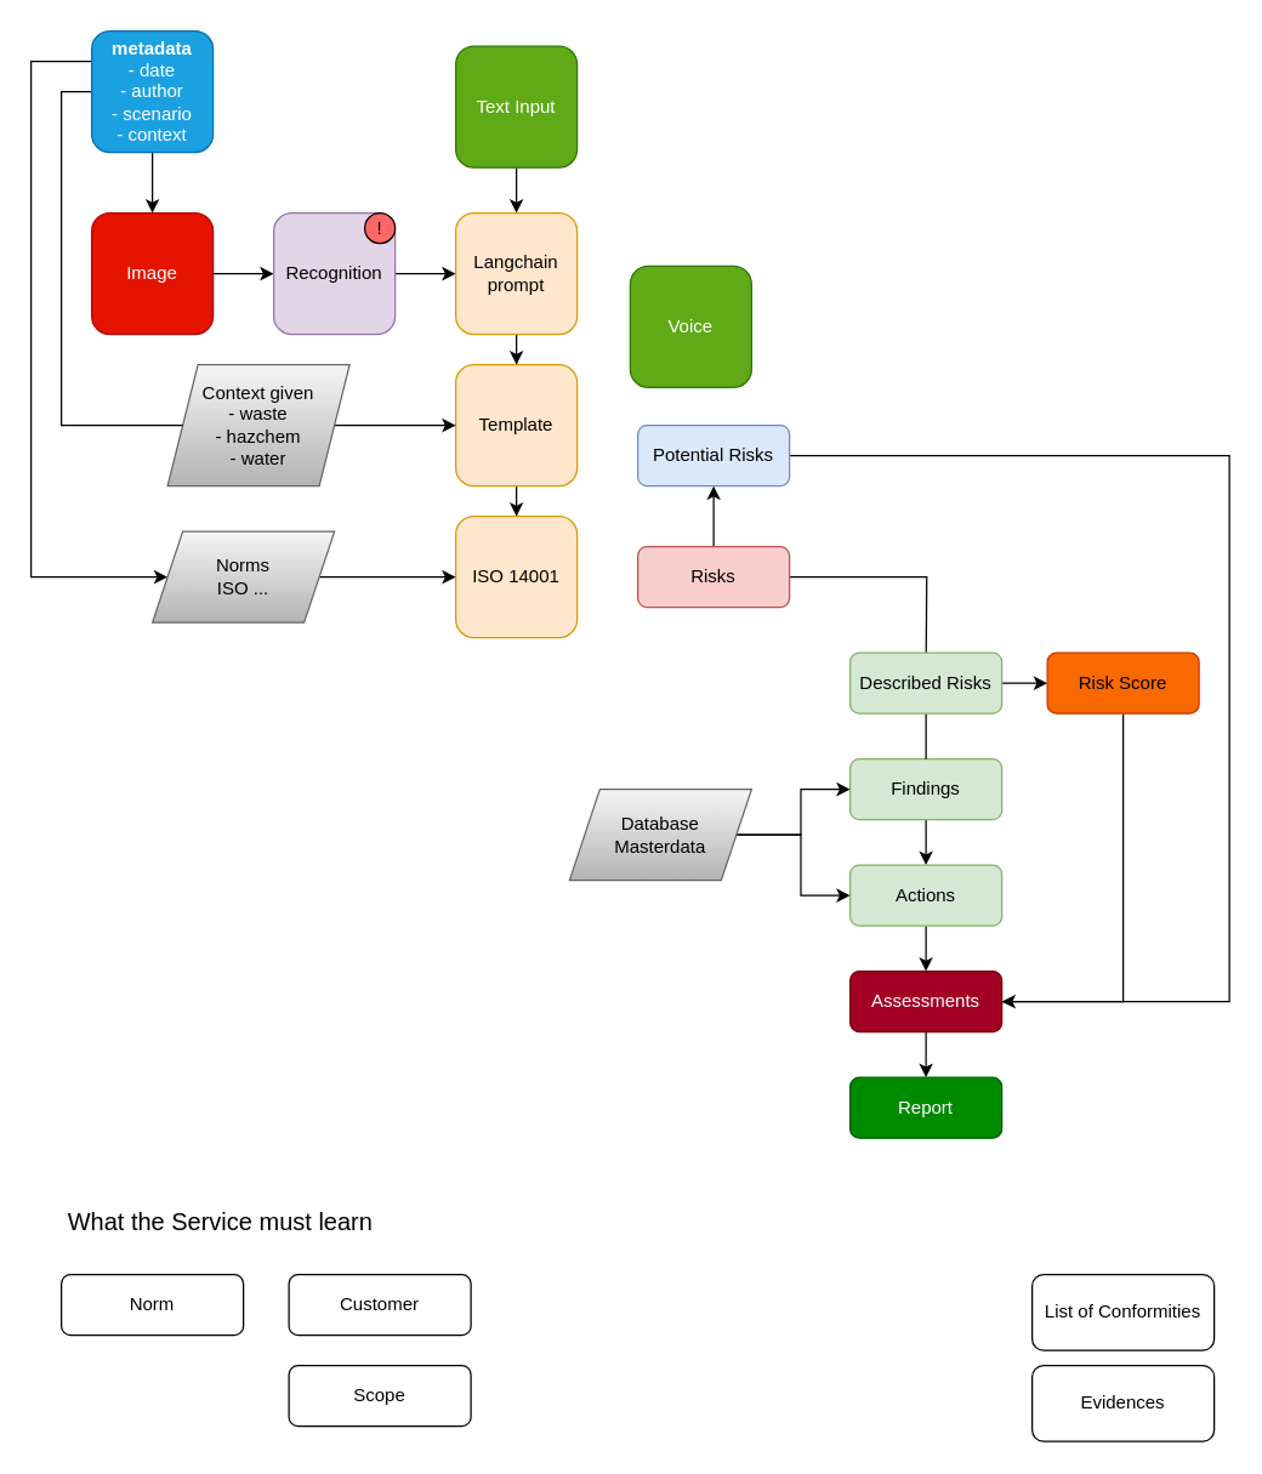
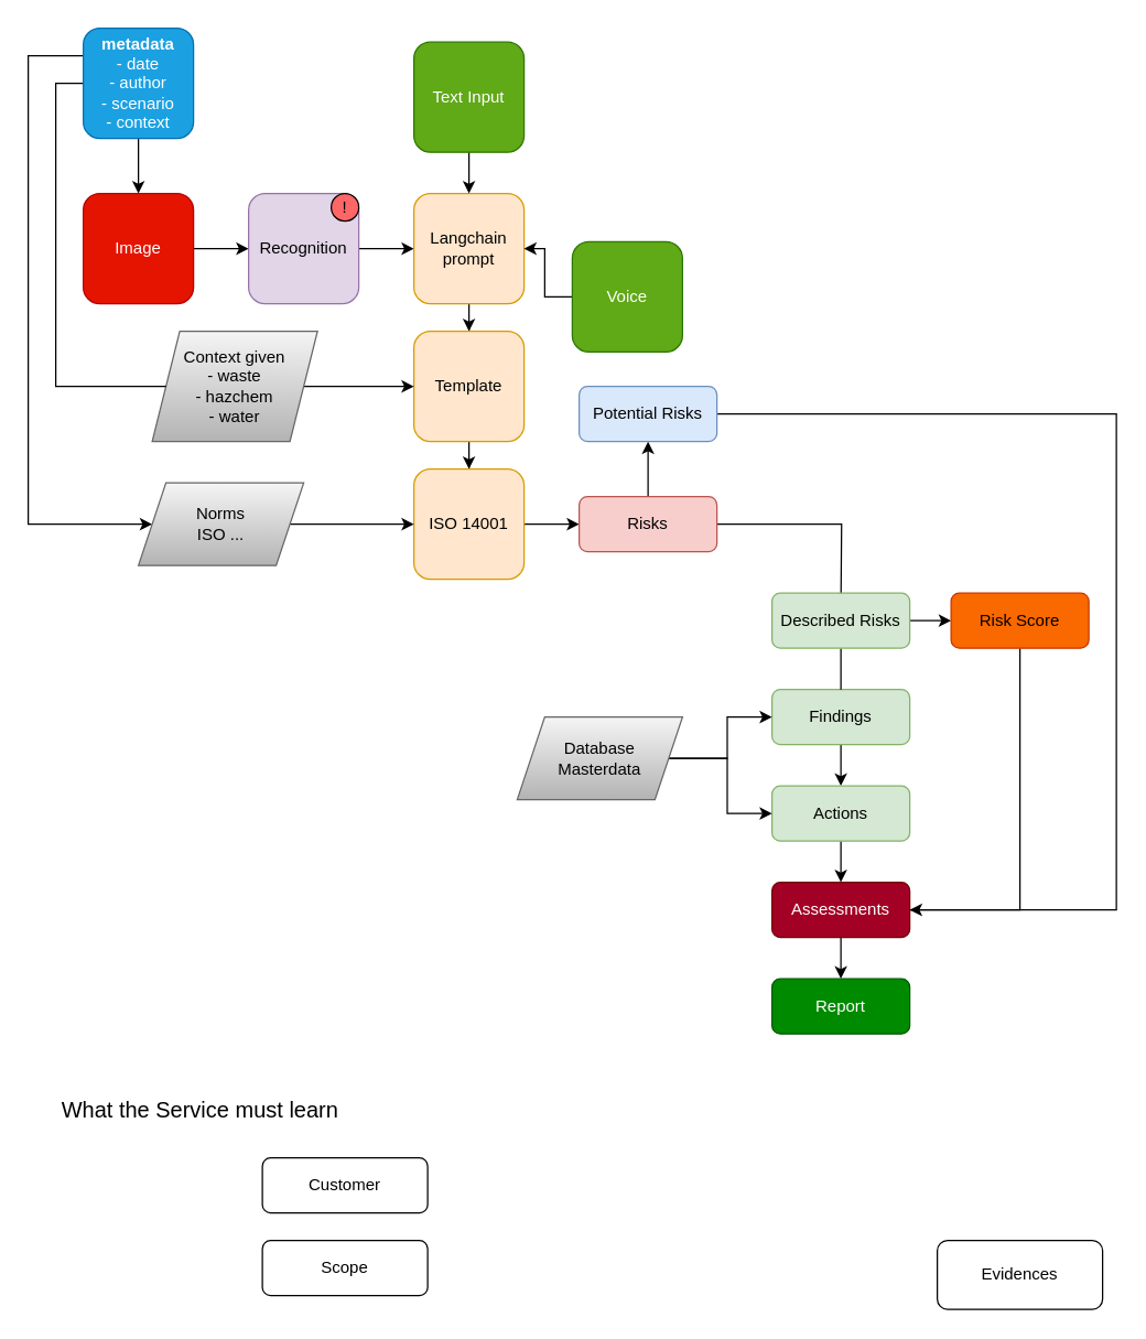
  <mxCell id="0" />
  <mxCell id="1" parent="0" />
  <mxCell id="2" value="" style="edgeStyle=orthogonalEdgeStyle;rounded=0;orthogonalLoop=1;jettySize=auto;html=1;" parent="1" source="3" target="5" edge="1"><mxGeometry relative="1" as="geometry" /></mxCell>
  <mxCell id="3" value="Image" style="whiteSpace=wrap;html=1;aspect=fixed;rounded=1;fillColor=#e51400;strokeColor=#B20000;fontColor=#ffffff;" parent="1" vertex="1"><mxGeometry x="60" y="140" width="80" height="80" as="geometry" /></mxCell>
  <mxCell id="4" value="" style="edgeStyle=orthogonalEdgeStyle;rounded=0;orthogonalLoop=1;jettySize=auto;html=1;" parent="1" source="5" target="7" edge="1"><mxGeometry relative="1" as="geometry" /></mxCell>
  <mxCell id="5" value="Recognition" style="whiteSpace=wrap;html=1;aspect=fixed;rounded=1;fillColor=#e1d5e7;strokeColor=#9673a6;" parent="1" vertex="1"><mxGeometry x="180" y="140" width="80" height="80" as="geometry" /></mxCell>
  <mxCell id="6" value="" style="edgeStyle=orthogonalEdgeStyle;rounded=0;orthogonalLoop=1;jettySize=auto;html=1;" parent="1" source="7" target="9" edge="1"><mxGeometry relative="1" as="geometry" /></mxCell>
  <mxCell id="7" value="Langchain prompt" style="whiteSpace=wrap;html=1;aspect=fixed;rounded=1;fillColor=#ffe6cc;strokeColor=#d79b00;" parent="1" vertex="1"><mxGeometry x="300" y="140" width="80" height="80" as="geometry" /></mxCell>
  <mxCell id="8" value="" style="edgeStyle=orthogonalEdgeStyle;rounded=0;orthogonalLoop=1;jettySize=auto;html=1;" parent="1" source="9" target="11" edge="1"><mxGeometry relative="1" as="geometry" /></mxCell>
  <mxCell id="9" value="Template" style="whiteSpace=wrap;html=1;aspect=fixed;rounded=1;fillColor=#ffe6cc;strokeColor=#d79b00;" parent="1" vertex="1"><mxGeometry x="300" y="240" width="80" height="80" as="geometry" /></mxCell>
+ <mxCell id="10" style="edgeStyle=orthogonalEdgeStyle;rounded=0;orthogonalLoop=1;jettySize=auto;html=1;entryX=0;entryY=0.5;entryDx=0;entryDy=0;" parent="1" source="11" target="14" edge="1"><mxGeometry relative="1" as="geometry" /></mxCell>
  <mxCell id="11" value="ISO 14001" style="whiteSpace=wrap;html=1;aspect=fixed;rounded=1;fillColor=#ffe6cc;strokeColor=#d79b00;" parent="1" vertex="1"><mxGeometry x="300" y="340" width="80" height="80" as="geometry" /></mxCell>
  <mxCell id="12" value="" style="edgeStyle=orthogonalEdgeStyle;rounded=0;orthogonalLoop=1;jettySize=auto;html=1;" parent="1" source="14" target="18" edge="1"><mxGeometry relative="1" as="geometry" /></mxCell>
  <mxCell id="13" style="edgeStyle=orthogonalEdgeStyle;rounded=0;orthogonalLoop=1;jettySize=auto;html=1;" parent="1" source="14" edge="1"><mxGeometry relative="1" as="geometry"><mxPoint x="610" y="440" as="targetPoint" /></mxGeometry></mxCell>
  <mxCell id="14" value="Risks" style="rounded=1;whiteSpace=wrap;html=1;fillColor=#f8cecc;strokeColor=#b85450;" parent="1" vertex="1"><mxGeometry x="420" y="360" width="100" height="40" as="geometry" /></mxCell>
  <mxCell id="15" value="" style="edgeStyle=orthogonalEdgeStyle;rounded=0;orthogonalLoop=1;jettySize=auto;html=1;" parent="1" source="16" target="31" edge="1"><mxGeometry relative="1" as="geometry" /></mxCell>
  <mxCell id="16" value="Findings" style="rounded=1;whiteSpace=wrap;html=1;fillColor=#d5e8d4;strokeColor=#82b366;" parent="1" vertex="1"><mxGeometry x="560" y="500" width="100" height="40" as="geometry" /></mxCell>
  <mxCell id="17" style="edgeStyle=orthogonalEdgeStyle;rounded=0;orthogonalLoop=1;jettySize=auto;html=1;entryX=0;entryY=0.5;entryDx=0;entryDy=0;" parent="1" source="18" target="33" edge="1"><mxGeometry relative="1" as="geometry"><Array as="points"><mxPoint x="810" y="300" /><mxPoint x="810" y="660" /></Array></mxGeometry></mxCell>
  <mxCell id="18" value="Potential Risks" style="rounded=1;whiteSpace=wrap;html=1;fillColor=#dae8fc;strokeColor=#6c8ebf;" parent="1" vertex="1"><mxGeometry x="420" y="280" width="100" height="40" as="geometry" /></mxCell>
  <mxCell id="19" value="" style="edgeStyle=orthogonalEdgeStyle;rounded=0;orthogonalLoop=1;jettySize=auto;html=1;endArrow=none;" parent="1" source="21" target="16" edge="1"><mxGeometry relative="1" as="geometry" /></mxCell>
  <mxCell id="20" value="" style="edgeStyle=orthogonalEdgeStyle;rounded=0;orthogonalLoop=1;jettySize=auto;html=1;" parent="1" source="21" target="35" edge="1"><mxGeometry relative="1" as="geometry" /></mxCell>
  <mxCell id="21" value="Described Risks" style="rounded=1;whiteSpace=wrap;html=1;fillColor=#d5e8d4;strokeColor=#82b366;" parent="1" vertex="1"><mxGeometry x="560" y="430" width="100" height="40" as="geometry" /></mxCell>
  <mxCell id="22" style="edgeStyle=orthogonalEdgeStyle;rounded=0;orthogonalLoop=1;jettySize=auto;html=1;entryX=0;entryY=0.5;entryDx=0;entryDy=0;" parent="1" source="23" target="9" edge="1"><mxGeometry relative="1" as="geometry" /></mxCell>
  <mxCell id="23" value="Context given&lt;div&gt;- waste&lt;/div&gt;&lt;div&gt;- hazchem&lt;/div&gt;&lt;div&gt;- water&lt;/div&gt;" style="shape=parallelogram;perimeter=parallelogramPerimeter;whiteSpace=wrap;html=1;fixedSize=1;fillColor=#f5f5f5;gradientColor=#b3b3b3;strokeColor=#666666;" parent="1" vertex="1"><mxGeometry x="110" y="240" width="120" height="80" as="geometry" /></mxCell>
  <mxCell id="24" value="" style="edgeStyle=orthogonalEdgeStyle;rounded=0;orthogonalLoop=1;jettySize=auto;html=1;" parent="1" source="27" target="3" edge="1"><mxGeometry relative="1" as="geometry" /></mxCell>
  <mxCell id="25" style="edgeStyle=orthogonalEdgeStyle;rounded=0;orthogonalLoop=1;jettySize=auto;html=1;entryX=0;entryY=0.5;entryDx=0;entryDy=0;exitX=0;exitY=0.5;exitDx=0;exitDy=0;endArrow=none;" parent="1" source="27" target="23" edge="1"><mxGeometry relative="1" as="geometry"><Array as="points"><mxPoint x="40" y="60" /><mxPoint x="40" y="280" /></Array></mxGeometry></mxCell>
  <mxCell id="26" style="edgeStyle=orthogonalEdgeStyle;rounded=0;orthogonalLoop=1;jettySize=auto;html=1;entryX=0;entryY=0.5;entryDx=0;entryDy=0;exitX=0;exitY=0.25;exitDx=0;exitDy=0;" parent="1" source="27" target="29" edge="1"><mxGeometry relative="1" as="geometry"><Array as="points"><mxPoint y="40" x="20" /><mxPoint y="380" x="20" /></Array></mxGeometry></mxCell>
  <mxCell id="27" value="&lt;b&gt;metadata&lt;/b&gt;&lt;div&gt;- date&lt;/div&gt;&lt;div&gt;- author&lt;/div&gt;&lt;div&gt;- scenario&lt;/div&gt;&lt;div&gt;- context&lt;/div&gt;" style="whiteSpace=wrap;html=1;aspect=fixed;rounded=1;fillColor=#1ba1e2;fontColor=#ffffff;strokeColor=#006EAF;" parent="1" vertex="1"><mxGeometry x="60" width="80" height="80" as="geometry" y="20" /></mxCell>
  <mxCell id="28" value="" style="edgeStyle=orthogonalEdgeStyle;rounded=0;orthogonalLoop=1;jettySize=auto;html=1;" parent="1" source="29" target="11" edge="1"><mxGeometry relative="1" as="geometry" /></mxCell>
  <mxCell id="29" value="Norms&lt;div&gt;ISO ...&lt;/div&gt;" style="shape=parallelogram;perimeter=parallelogramPerimeter;whiteSpace=wrap;html=1;fixedSize=1;fillColor=#f5f5f5;gradientColor=#b3b3b3;strokeColor=#666666;" parent="1" vertex="1"><mxGeometry x="100" y="350" width="120" height="60" as="geometry" /></mxCell>
  <mxCell id="30" value="" style="edgeStyle=orthogonalEdgeStyle;rounded=0;orthogonalLoop=1;jettySize=auto;html=1;" parent="1" source="31" target="33" edge="1"><mxGeometry relative="1" as="geometry" /></mxCell>
  <mxCell id="31" value="Actions" style="rounded=1;whiteSpace=wrap;html=1;fillColor=#d5e8d4;strokeColor=#82b366;" parent="1" vertex="1"><mxGeometry x="560" y="570" width="100" height="40" as="geometry" /></mxCell>
  <mxCell id="32" value="" style="edgeStyle=orthogonalEdgeStyle;rounded=0;orthogonalLoop=1;jettySize=auto;html=1;" parent="1" source="33" target="40" edge="1"><mxGeometry relative="1" as="geometry" /></mxCell>
  <mxCell id="33" value="Assessments" style="rounded=1;whiteSpace=wrap;html=1;fillColor=#a20025;strokeColor=#6F0000;fontColor=#ffffff;" parent="1" vertex="1"><mxGeometry x="560" y="640" width="100" height="40" as="geometry" /></mxCell>
  <mxCell id="34" style="edgeStyle=orthogonalEdgeStyle;rounded=0;orthogonalLoop=1;jettySize=auto;html=1;entryX=1;entryY=0.5;entryDx=0;entryDy=0;exitX=0.5;exitY=1;exitDx=0;exitDy=0;" parent="1" source="35" target="33" edge="1"><mxGeometry relative="1" as="geometry" /></mxCell>
  <mxCell id="35" value="Risk Score" style="rounded=1;whiteSpace=wrap;html=1;fillColor=#fa6800;strokeColor=#C73500;fontColor=#000000;" parent="1" vertex="1"><mxGeometry x="690" y="430" width="100" height="40" as="geometry" /></mxCell>
  <mxCell id="36" value="" style="edgeStyle=orthogonalEdgeStyle;rounded=0;orthogonalLoop=1;jettySize=auto;html=1;" parent="1" source="38" target="16" edge="1"><mxGeometry relative="1" as="geometry" /></mxCell>
  <mxCell id="37" style="edgeStyle=orthogonalEdgeStyle;rounded=0;orthogonalLoop=1;jettySize=auto;html=1;entryX=0;entryY=0.5;entryDx=0;entryDy=0;" parent="1" source="38" target="31" edge="1"><mxGeometry relative="1" as="geometry" /></mxCell>
  <mxCell id="38" value="Database&lt;div&gt;Masterdata&lt;/div&gt;" style="shape=parallelogram;perimeter=parallelogramPerimeter;whiteSpace=wrap;html=1;fixedSize=1;fillColor=#f5f5f5;gradientColor=#b3b3b3;strokeColor=#666666;" parent="1" vertex="1"><mxGeometry x="375" y="520" width="120" height="60" as="geometry" /></mxCell>
  <mxCell id="39" value="!" style="ellipse;whiteSpace=wrap;html=1;aspect=fixed;fillColor=#FF6666;" parent="1" vertex="1"><mxGeometry x="240" y="140" width="20" height="20" as="geometry" /></mxCell>
  <mxCell id="40" value="Report" style="rounded=1;whiteSpace=wrap;html=1;fillColor=#008a00;strokeColor=#005700;fontColor=#ffffff;" parent="1" vertex="1"><mxGeometry x="560" y="710" width="100" height="40" as="geometry" /></mxCell>
+ <mxCell id="41" value="" style="edgeStyle=orthogonalEdgeStyle;rounded=0;orthogonalLoop=1;jettySize=auto;html=1;" parent="1" source="42" target="7" edge="1"><mxGeometry relative="1" as="geometry" /></mxCell>
  <mxCell id="42" value="Voice" style="whiteSpace=wrap;html=1;aspect=fixed;rounded=1;fillColor=#60a917;strokeColor=#2D7600;fontColor=#ffffff;" parent="1" vertex="1"><mxGeometry x="415" y="175" width="80" height="80" as="geometry" /></mxCell>
  <mxCell id="43" value="" style="edgeStyle=orthogonalEdgeStyle;rounded=0;orthogonalLoop=1;jettySize=auto;html=1;" parent="1" source="44" target="7" edge="1"><mxGeometry relative="1" as="geometry" /></mxCell>
  <mxCell id="44" value="Text Input" style="whiteSpace=wrap;html=1;aspect=fixed;rounded=1;fillColor=#60a917;strokeColor=#2D7600;fontColor=#ffffff;" parent="1" vertex="1"><mxGeometry x="300" y="30" width="80" height="80" as="geometry" /></mxCell>
  <mxCell id="45" value="&lt;font style=&quot;font-size: 16px;&quot;&gt;What the Service must learn&lt;/font&gt;" style="text;html=1;align=center;verticalAlign=middle;whiteSpace=wrap;rounded=0;" vertex="1" parent="1"><mxGeometry x="30" y="790" width="230" height="30" as="geometry" /></mxCell>
- <mxCell id="46" value="Norm" style="rounded=1;whiteSpace=wrap;html=1;" vertex="1" parent="1"><mxGeometry x="40" y="840" width="120" height="40" as="geometry" /></mxCell>
  <mxCell id="47" value="Customer" style="rounded=1;whiteSpace=wrap;html=1;" vertex="1" parent="1"><mxGeometry x="190" y="840" width="120" height="40" as="geometry" /></mxCell>
  <mxCell id="48" value="Scope" style="rounded=1;whiteSpace=wrap;html=1;" vertex="1" parent="1"><mxGeometry x="190" y="900" width="120" height="40" as="geometry" /></mxCell>
- <mxCell id="49" value="List of Conformities" style="rounded=1;whiteSpace=wrap;html=1;" vertex="1" parent="1"><mxGeometry x="680" y="840" width="120" height="50" as="geometry" /></mxCell>
  <mxCell id="50" value="Evidences" style="rounded=1;whiteSpace=wrap;html=1;" vertex="1" parent="1"><mxGeometry x="680" y="900" width="120" height="50" as="geometry" /></mxCell>
